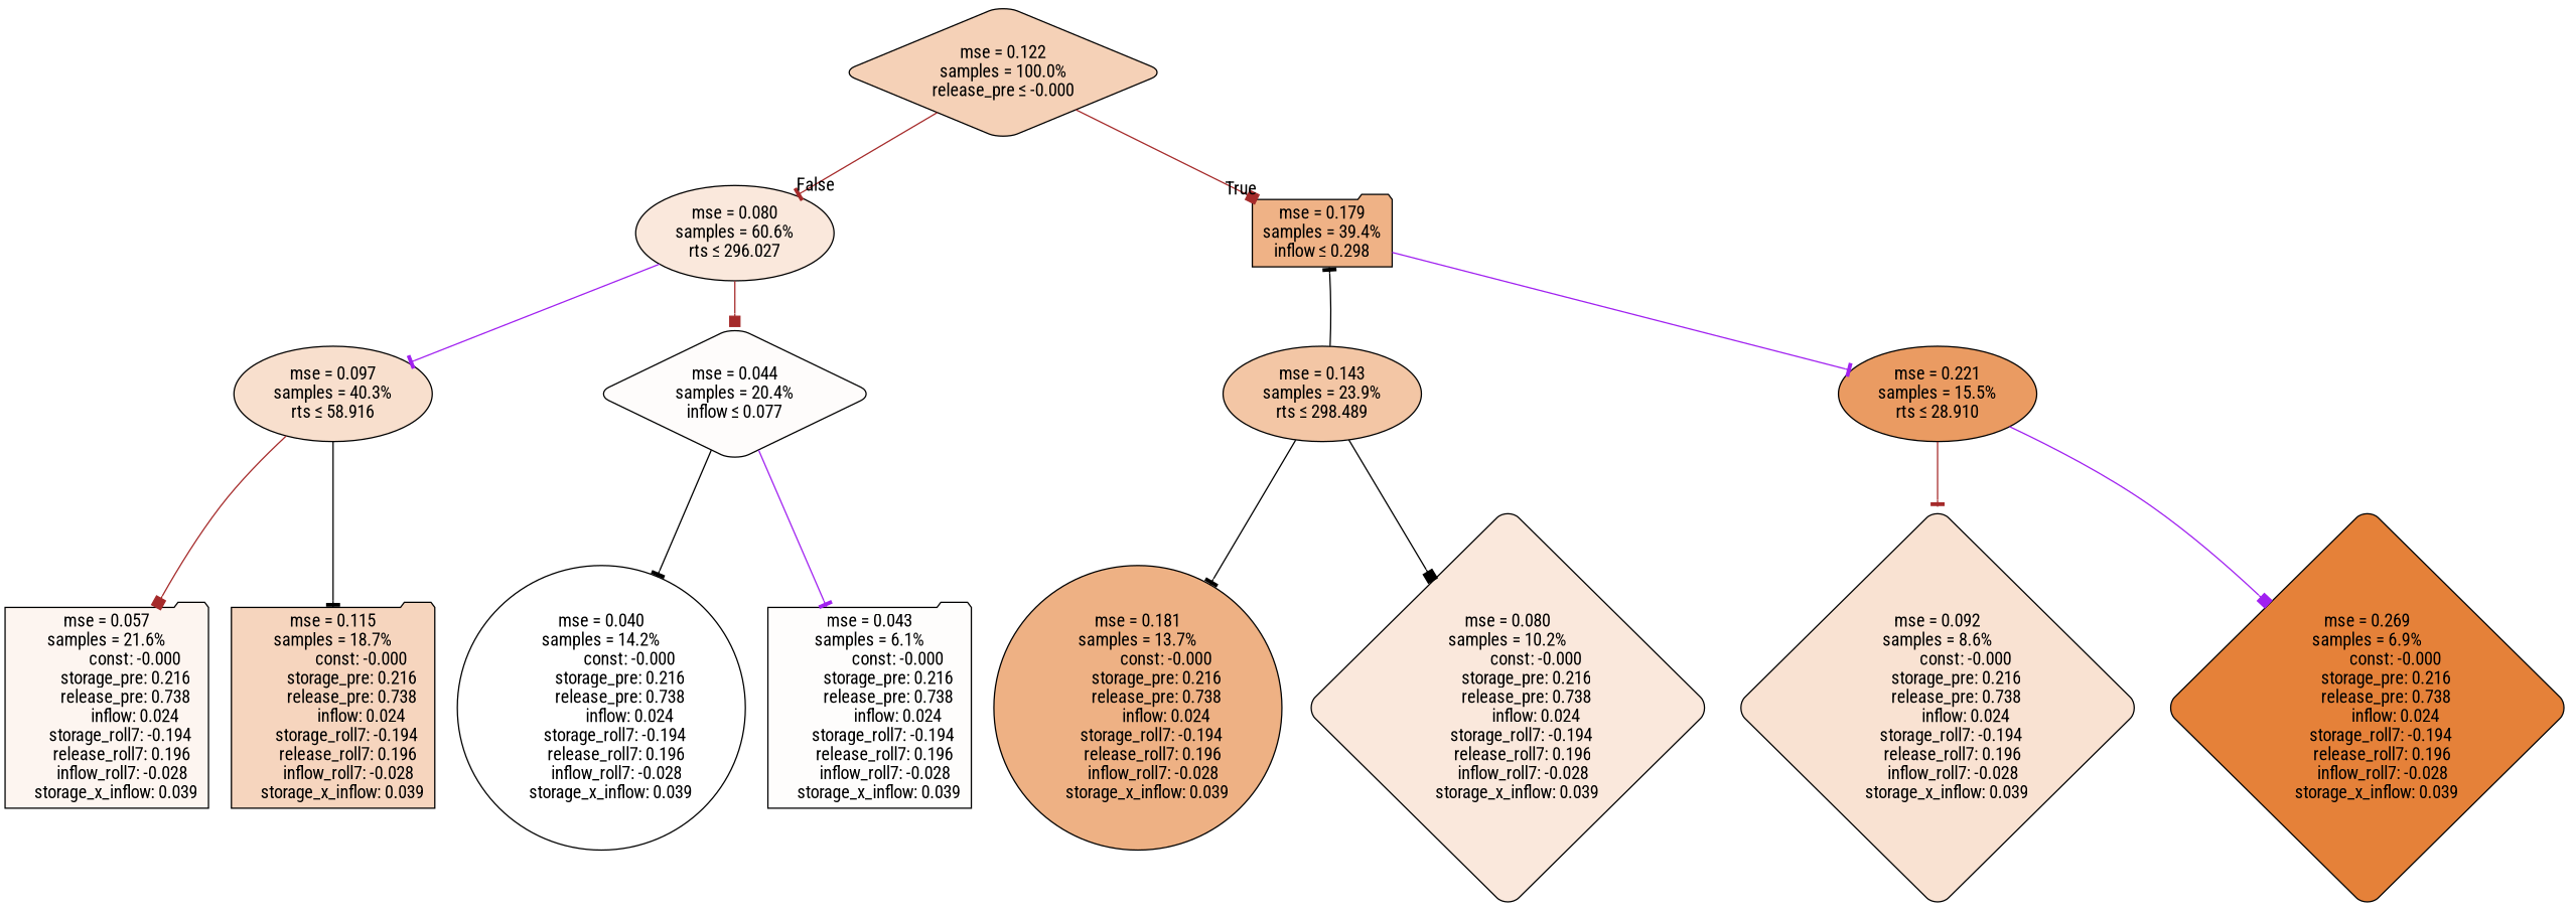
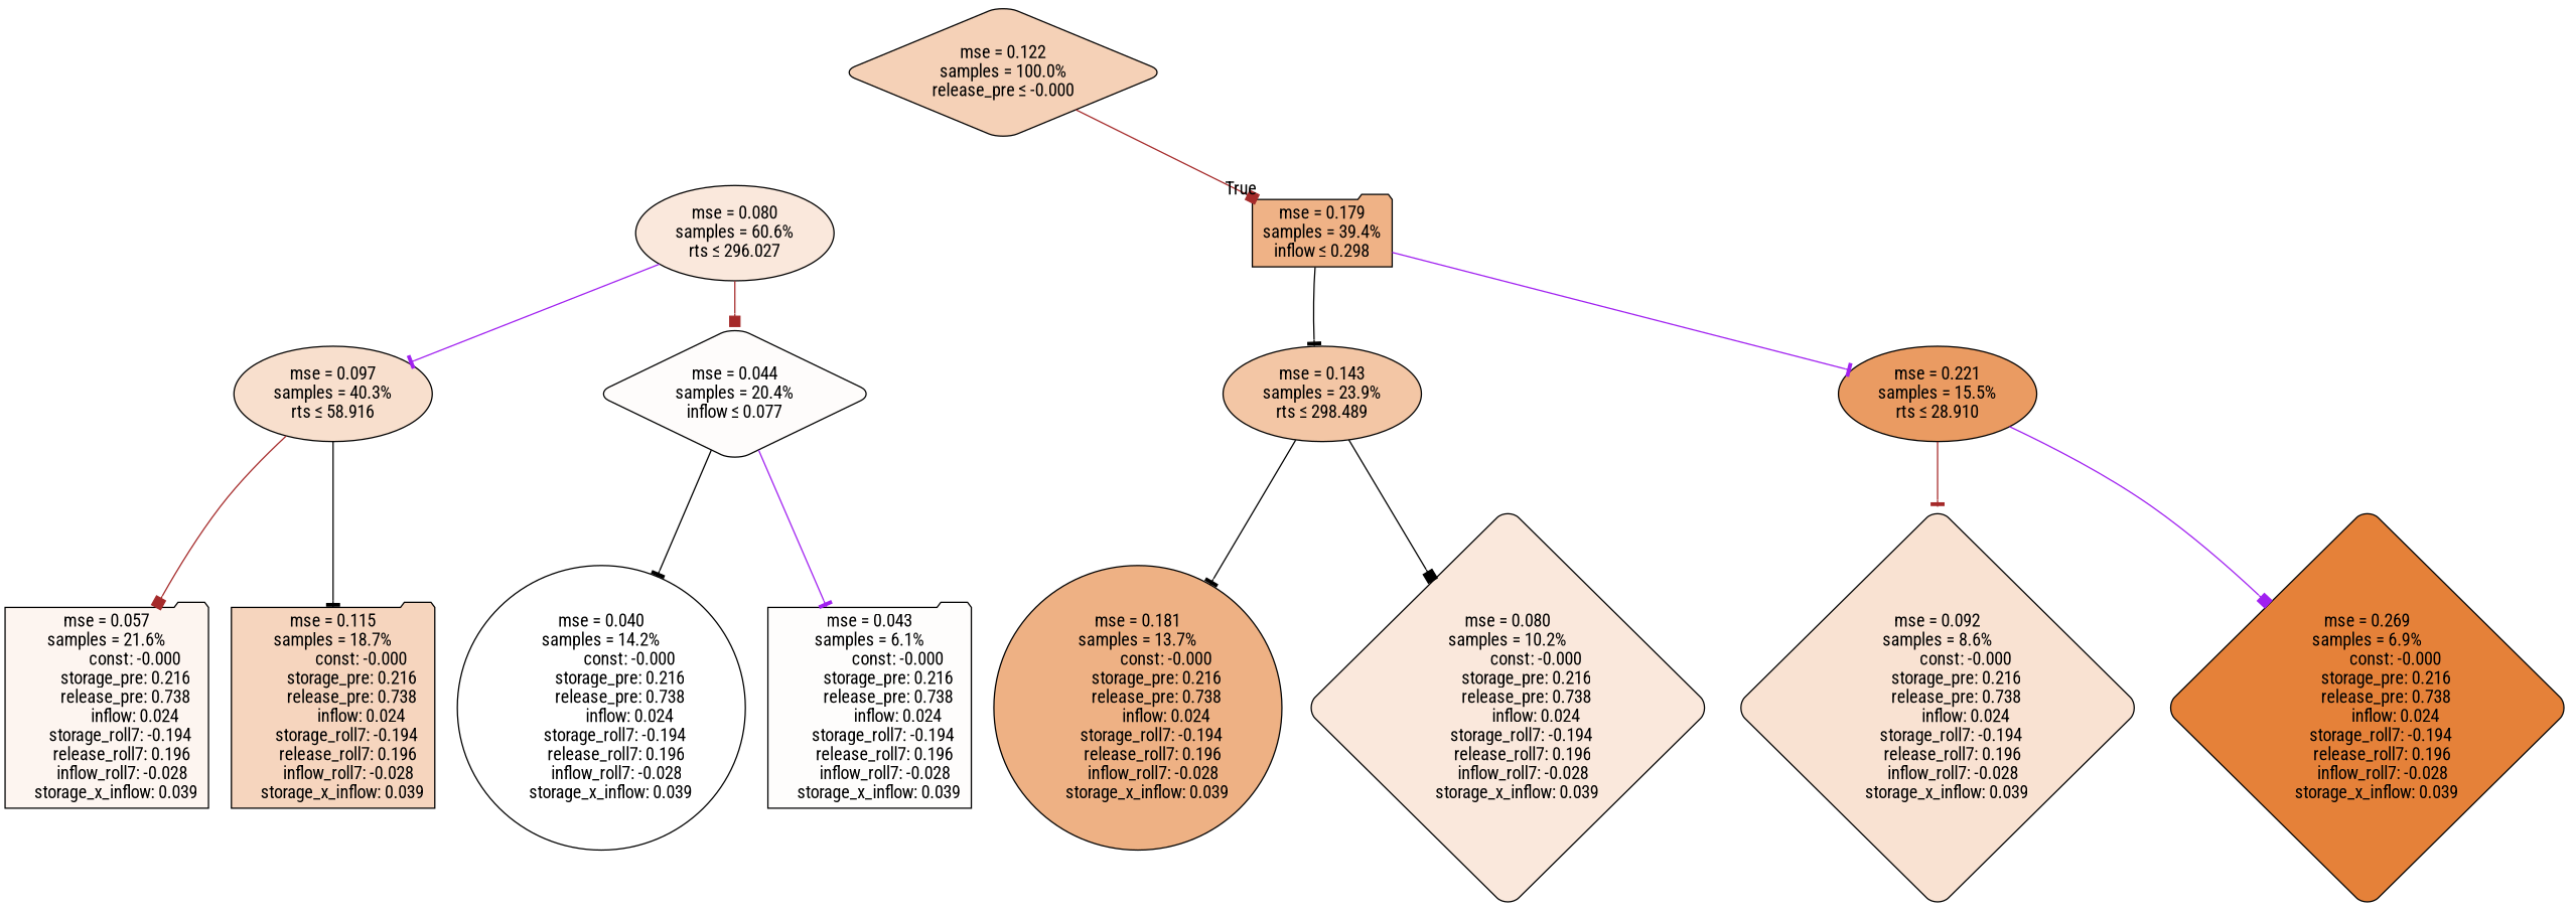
  digraph {
    fontname="Roboto Condensed"
    node [color=black fillcolor="#fae8dc" fontname="Roboto Condensed" shape=ellipse style="filled, rounded"]
    edge [arrowhead=tee color=brown fontname="Roboto Condensed"]
    n1 [fillcolor="#f5d1b7" label="mse = 0.122\nsamples = 100.0%\nrelease_pre &le; -0.000" shape=diamond]
    n2 [label="mse = 0.080\nsamples = 60.6%\nrts &le; 296.027"]
    n3 [fillcolor="#efb286" label="mse = 0.179\nsamples = 39.4%\ninflow &le; 0.298" shape=folder]
    n4 [fillcolor="#f8dfcd" label="mse = 0.097\nsamples = 40.3%\nrts &le; 58.916"]
    n5 [fillcolor="#fefcfb" label="mse = 0.044\nsamples = 20.4%\ninflow &le; 0.077" shape=diamond]
    n6 [fillcolor="#f3c6a5" label="mse = 0.143\nsamples = 23.9%\nrts &le; 298.489"]
    n7 [fillcolor="#ea9b62" label="mse = 0.221\nsamples = 15.5%\nrts &le; 28.910"]
    n8 [fillcolor="#fdf5f0" label="mse = 0.057\nsamples = 21.6%\n               const: -0.000\n          storage_pre: 0.216\n          release_pre: 0.738\n               inflow: 0.024\n       storage_roll7: -0.194\n        release_roll7: 0.196\n        inflow_roll7: -0.028\n     storage_x_inflow: 0.039" shape=folder]
    n9 [fillcolor="#f6d5be" label="mse = 0.115\nsamples = 18.7%\n               const: -0.000\n          storage_pre: 0.216\n          release_pre: 0.738\n               inflow: 0.024\n       storage_roll7: -0.194\n        release_roll7: 0.196\n        inflow_roll7: -0.028\n     storage_x_inflow: 0.039" shape=folder]
    n10 [fillcolor="#ffffff" label="mse = 0.040\nsamples = 14.2%\n               const: -0.000\n          storage_pre: 0.216\n          release_pre: 0.738\n               inflow: 0.024\n       storage_roll7: -0.194\n        release_roll7: 0.196\n        inflow_roll7: -0.028\n     storage_x_inflow: 0.039"]
    n11 [fillcolor="#fefdfc" label="mse = 0.043\nsamples = 6.1%\n               const: -0.000\n          storage_pre: 0.216\n          release_pre: 0.738\n               inflow: 0.024\n       storage_roll7: -0.194\n        release_roll7: 0.196\n        inflow_roll7: -0.028\n     storage_x_inflow: 0.039" shape=folder]
    n12 [fillcolor="#eeb184" label="mse = 0.181\nsamples = 13.7%\n               const: -0.000\n          storage_pre: 0.216\n          release_pre: 0.738\n               inflow: 0.024\n       storage_roll7: -0.194\n        release_roll7: 0.196\n        inflow_roll7: -0.028\n     storage_x_inflow: 0.039"]
    n13 [label="mse = 0.080\nsamples = 10.2%\n               const: -0.000\n          storage_pre: 0.216\n          release_pre: 0.738\n               inflow: 0.024\n       storage_roll7: -0.194\n        release_roll7: 0.196\n        inflow_roll7: -0.028\n     storage_x_inflow: 0.039" shape=diamond]
    n14 [fillcolor="#f9e2d2" label="mse = 0.092\nsamples = 8.6%\n               const: -0.000\n          storage_pre: 0.216\n          release_pre: 0.738\n               inflow: 0.024\n       storage_roll7: -0.194\n        release_roll7: 0.196\n        inflow_roll7: -0.028\n     storage_x_inflow: 0.039" shape=diamond]
    n15 [fillcolor="#e58139" label="mse = 0.269\nsamples = 6.9%\n               const: -0.000\n          storage_pre: 0.216\n          release_pre: 0.738\n               inflow: 0.024\n       storage_roll7: -0.194\n        release_roll7: 0.196\n        inflow_roll7: -0.028\n     storage_x_inflow: 0.039" shape=diamond]
-   n1 -> n2 [headlabel=False labelangle=45 labeldistance=2.5]
    n1 -> n3 [arrowhead=box headlabel=True labelangle=-45 labeldistance=2.5]
    n2 -> n4 [color=purple]
    n2 -> n5 [arrowhead=box]
-   n6 -> n3 [color=black]
+   n3 -> n6 [color=black]
    n3 -> n7 [color=purple]
    n4 -> n8 [arrowhead=box]
    n4 -> n9 [color=black]
    n5 -> n10 [color=black]
    n5 -> n11 [color=purple]
    n6 -> n12 [color=black]
    n6 -> n13 [arrowhead=box color=black]
    n7 -> n14
    n7 -> n15 [arrowhead=box color=purple]
  }
